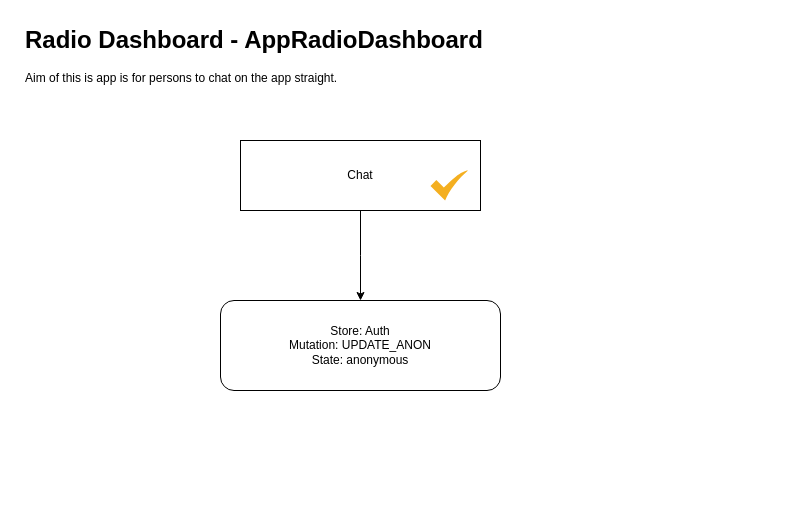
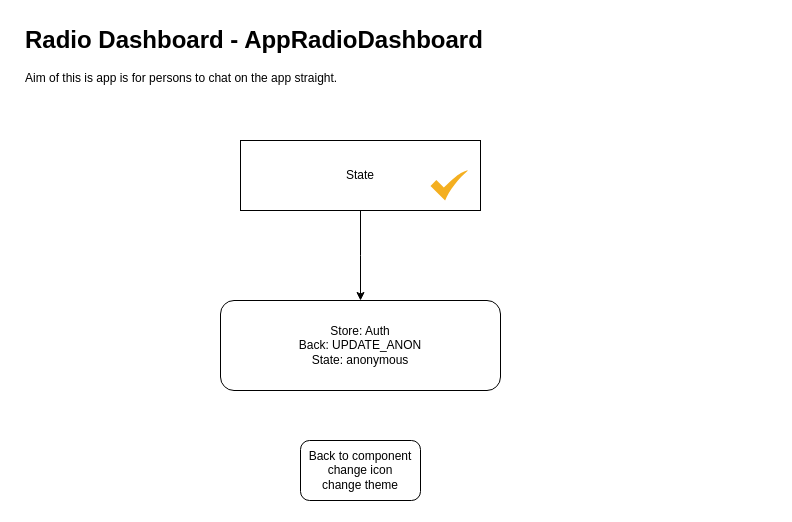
  <mxCell id="0" />
  <mxCell id="1" parent="0" />
  <mxCell id="2" value="&lt;h1&gt;Radio Dashboard - AppRadioDashboard&lt;/h1&gt;&lt;p&gt;Aim of this is app is for persons to chat on the app straight.&lt;/p&gt;" style="text;html=1;strokeColor=none;fillColor=none;spacing=5;spacingTop=-20;whiteSpace=wrap;overflow=hidden;rounded=0;" vertex="1" parent="1"><mxGeometry x="20" y="20" width="750" height="120" as="geometry" /></mxCell>
  <mxCell id="3" style="edgeStyle=orthogonalEdgeStyle;rounded=0;orthogonalLoop=1;jettySize=auto;html=1;" edge="1" parent="1" source="4"><mxGeometry relative="1" as="geometry"><mxPoint x="360" y="300" as="targetPoint" /></mxGeometry></mxCell>
- <mxCell id="4" value="Chat" style="html=1;whiteSpace=wrap;container=1;recursiveResize=0;collapsible=0;" vertex="1" parent="1"><mxGeometry x="240" y="140" width="240" height="70" as="geometry" /></mxCell>
+ <mxCell id="4" value="State" style="html=1;whiteSpace=wrap;container=1;recursiveResize=0;collapsible=0;" vertex="1" parent="1"><mxGeometry x="240" y="140" width="240" height="70" as="geometry" /></mxCell>
  <mxCell id="5" value="" style="html=1;aspect=fixed;strokeColor=none;shadow=0;align=center;verticalAlign=top;fillColor=#F4AF20;shape=mxgraph.gcp2.check" vertex="1" parent="4"><mxGeometry x="190" y="30" width="37.5" height="30" as="geometry" /></mxCell>
- <mxCell id="6" value="Store: Auth&lt;br&gt;Mutation: UPDATE_ANON&lt;br&gt;State:&amp;nbsp;anonymous" style="rounded=1;whiteSpace=wrap;html=1;" vertex="1" parent="1"><mxGeometry x="220" y="300" width="280" height="90" as="geometry" /></mxCell>
+ <mxCell id="6" value="Store: Auth&lt;br&gt;Back: UPDATE_ANON&lt;br&gt;State:&amp;nbsp;anonymous" style="rounded=1;whiteSpace=wrap;html=1;" vertex="1" parent="1"><mxGeometry x="220" y="300" width="280" height="90" as="geometry" /></mxCell>
+ <mxCell id="7" value="Back to component&lt;br&gt;change icon&lt;br&gt;change theme" style="whiteSpace=wrap;html=1;rounded=1;" vertex="1" parent="1"><mxGeometry x="300" y="440" width="120" height="60" as="geometry" /></mxCell>
